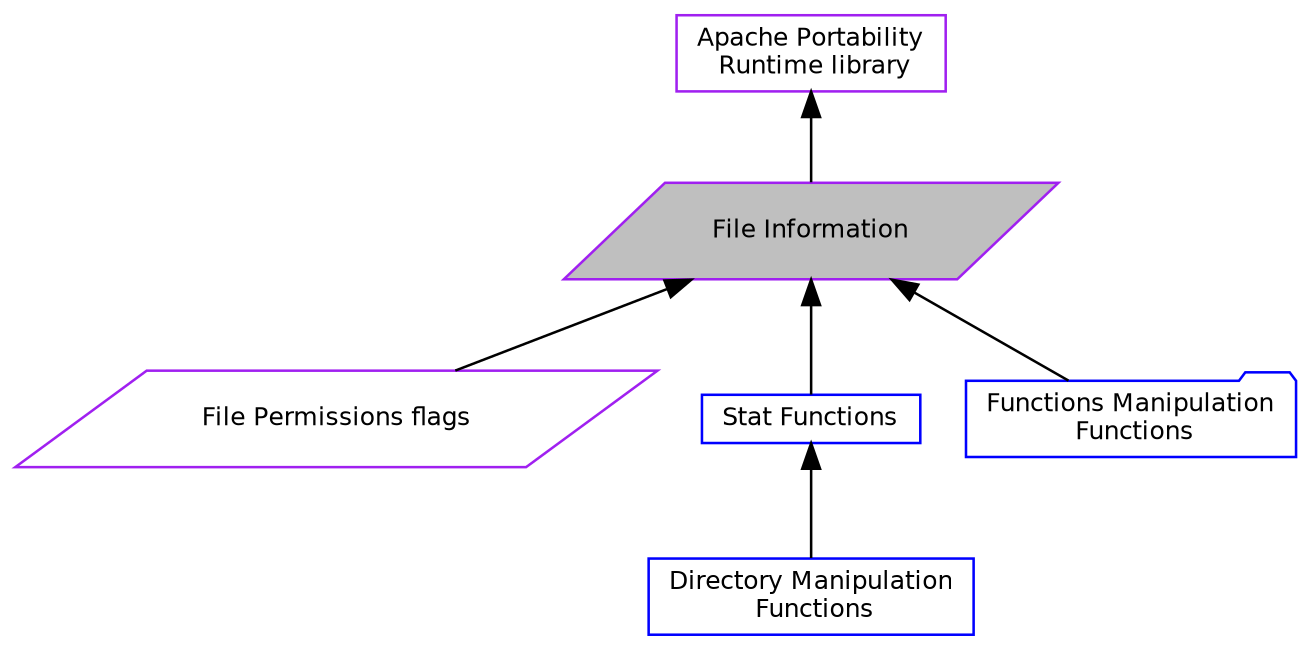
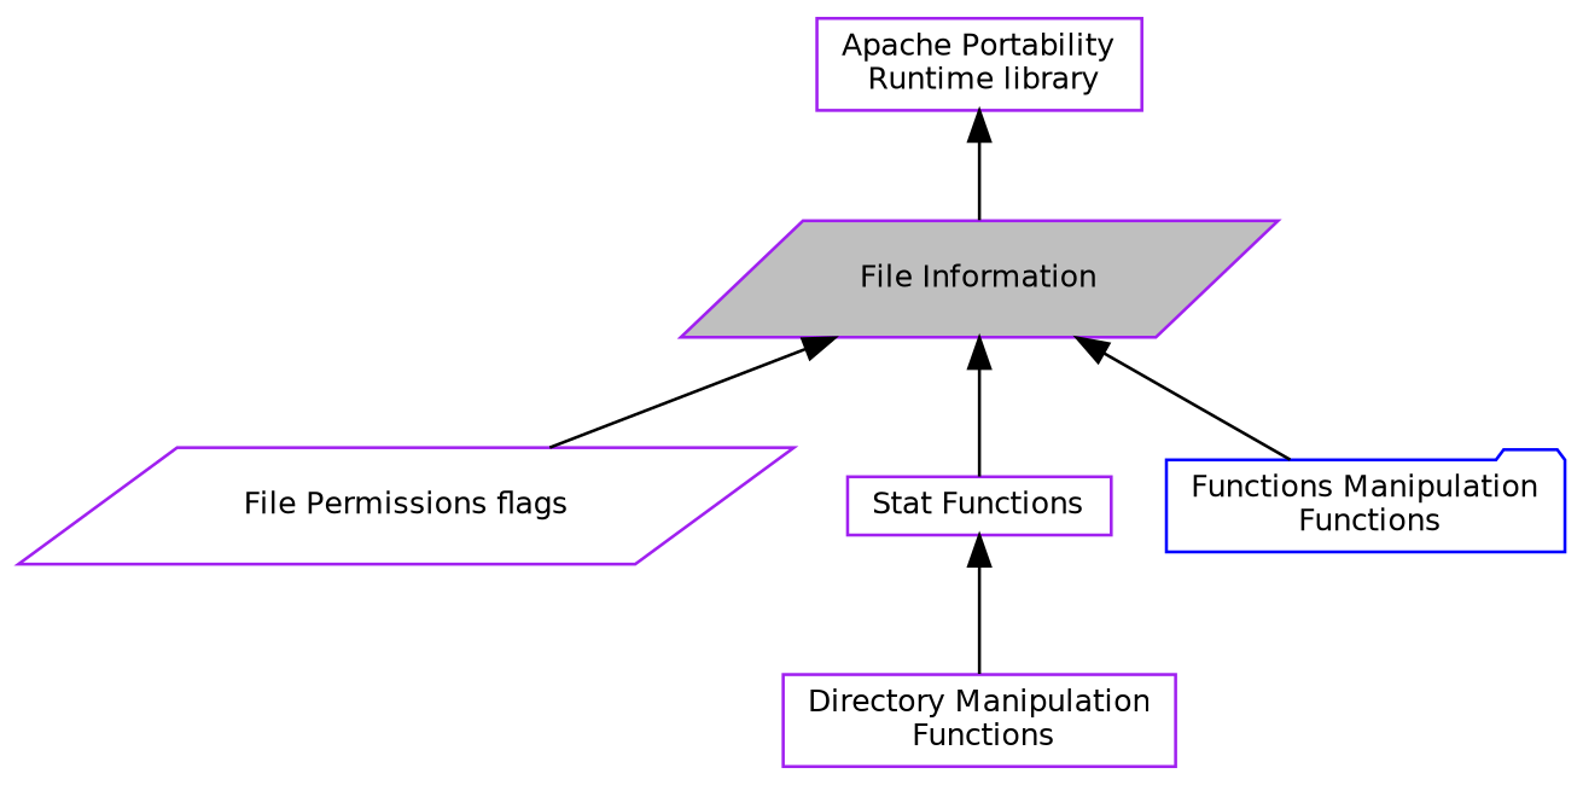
  digraph {
    rankdir=TB
    node [color=purple fillcolor=white fontname=Helvetica fontsize=10 shape=box style=filled]
    edge [dir=back fontname=Helvetica fontsize=10 labelfontname=Helvetica labelfontsize=10 shape=plaintext style=solid]
    n1 [height=0.2 label="File Permissions flags" shape=parallelogram width=0.4]
-   n2 [color=blue height=0.2 label="Stat Functions" width=0.4]
-   n3 [color=blue height=0.2 label="Directory Manipulation\l Functions" width=0.4]
+   n2 [height=0.2 label="Stat Functions" width=0.4]
+   n3 [height=0.2 label="Directory Manipulation\l Functions" width=0.4]
    n4 [color=blue height=0.2 label="Functions Manipulation\l Functions" shape=folder width=0.4]
    n5 [height=0.2 label="Apache Portability\l Runtime library" width=0.4]
    n6 [fillcolor=grey75 fontcolor=black height=0.2 label="File Information" shape=parallelogram width=0.4]
    n2 -> n3
    n5 -> n6
    n6 -> n1
    n6 -> n2
    n6 -> n4
  }
